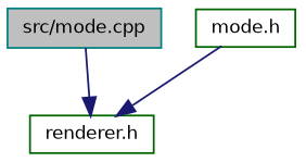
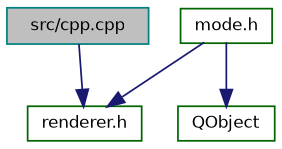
  digraph {
    node [color=darkgreen fillcolor=white fontname=Helvetica fontsize=10 shape=record style=filled]
    edge [color=midnightblue fontname=Helvetica fontsize=10 labelfontname=Helvetica labelfontsize=10 style=solid]
-   n1 [color=teal fillcolor=grey75 fontcolor=black height=0.2 label="src/mode.cpp" width=0.4]
+   n1 [color=teal fillcolor=grey75 fontcolor=black height=0.2 label="src/cpp.cpp" width=0.4]
    n2 [height=0.2 label="renderer.h" width=0.4]
    n3 [height=0.2 label="mode.h" width=0.4]
+   n4 [height=0.2 label=QObject width=0.4]
    n1 -> n2
    n3 -> n2
+   n3 -> n4
  }
